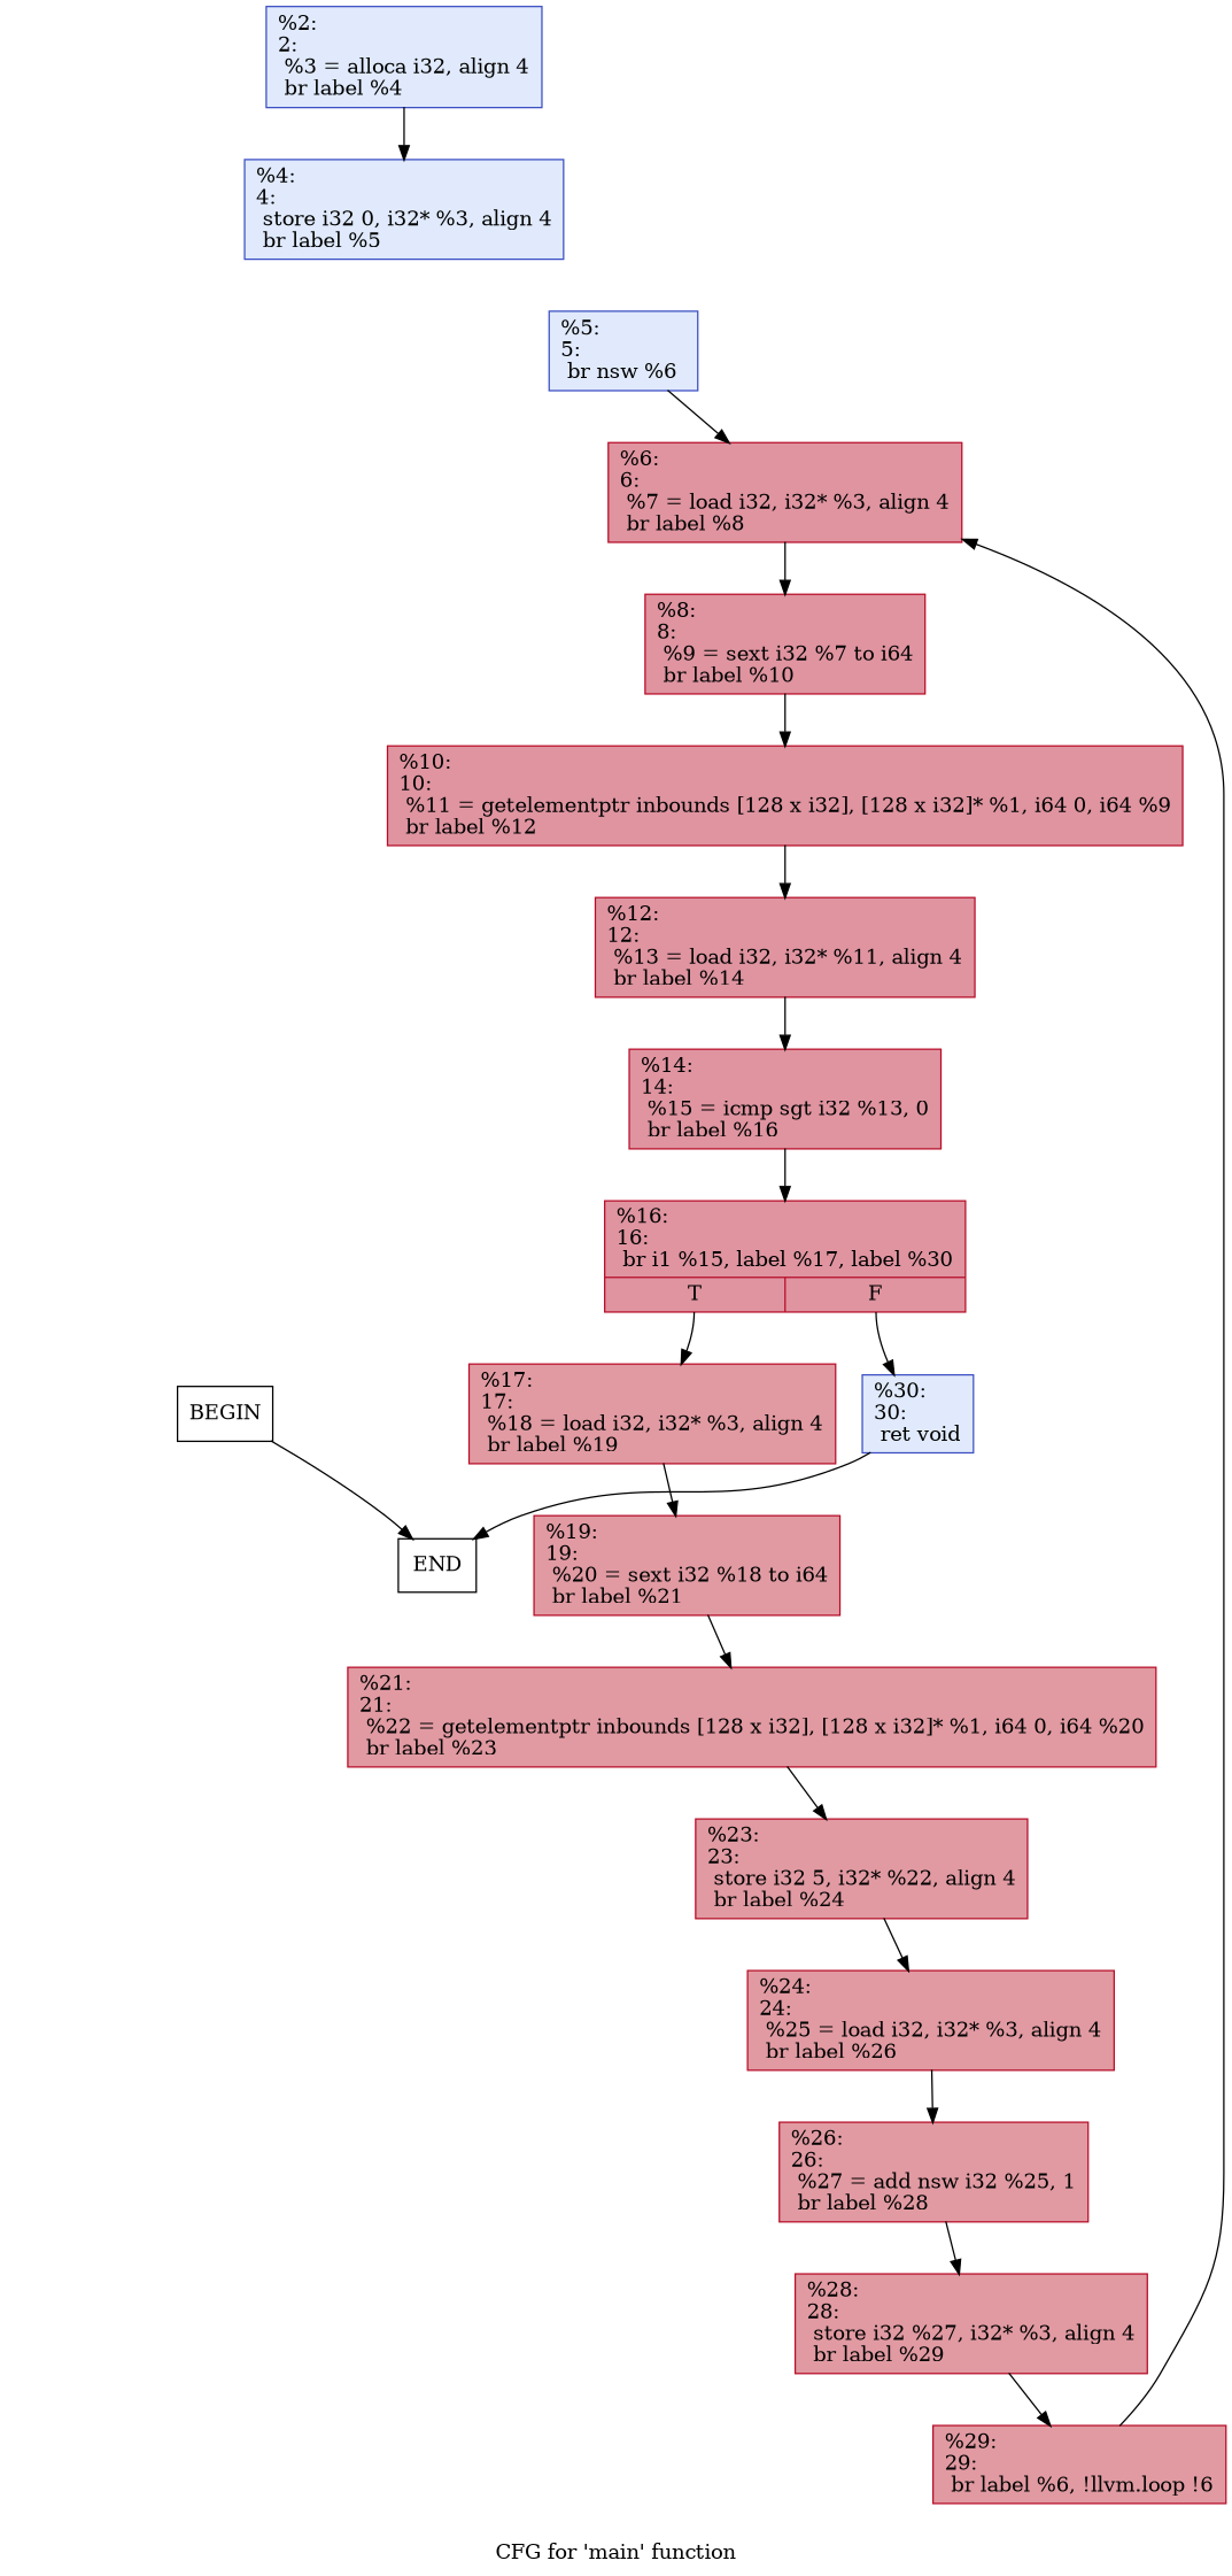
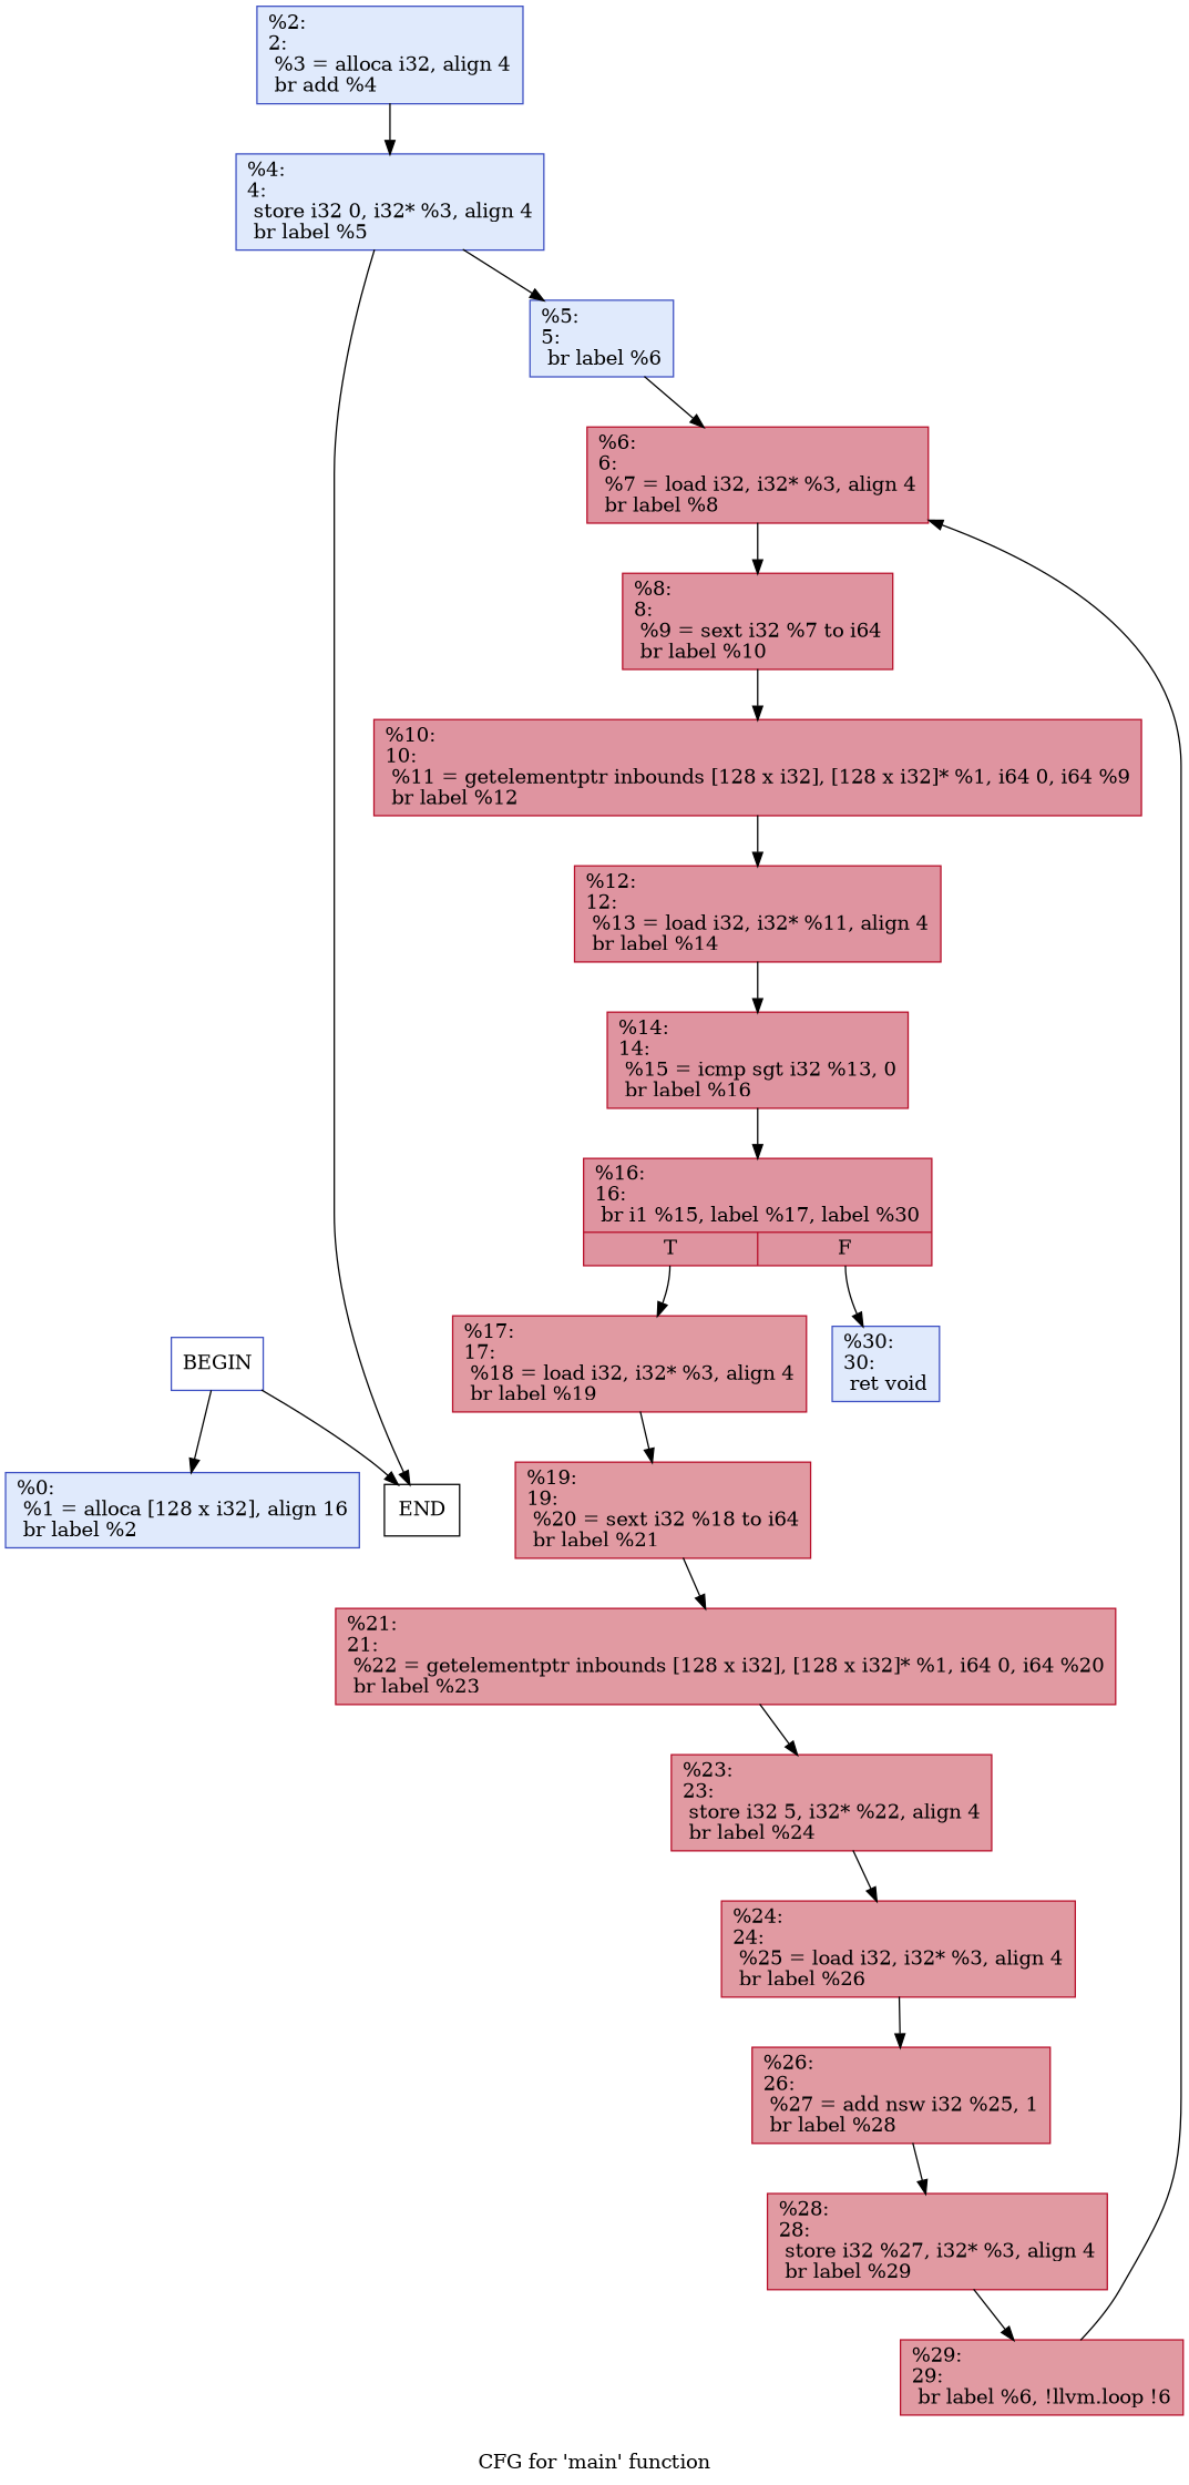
  digraph {
    label="CFG for 'main' function"
    node [shape=record color="#b70d28ff" fillcolor="#bb1b2c70" style=filled]
-   n1 [label=BEGIN color="" fillcolor="" style=""]
+   n1 [label=BEGIN color="#3d50c3ff" fillcolor="" style=""]
+   n2 [color="#3d50c3ff" fillcolor="#b9d0f970" label="{%0:\l  %1 = alloca [128 x i32], align 16\l  br label %2\l}"]
    n3 [label=END color="" fillcolor="" style=""]
-   n4 [color="#3d50c3ff" fillcolor="#b9d0f970" label="{%2:\l2:                                                \l  %3 = alloca i32, align 4\l  br label %4\l}"]
+   n4 [color="#3d50c3ff" fillcolor="#b9d0f970" label="{%2:\l2:                                                \l  %3 = alloca i32, align 4\l  br add %4\l}"]
    n5 [color="#3d50c3ff" fillcolor="#b9d0f970" label="{%4:\l4:                                                \l  store i32 0, i32* %3, align 4\l  br label %5\l}"]
-   n6 [color="#3d50c3ff" fillcolor="#b9d0f970" label="{%5:\l5:                                                \l  br nsw %6\l}"]
+   n6 [color="#3d50c3ff" fillcolor="#b9d0f970" label="{%5:\l5:                                                \l  br label %6\l}"]
    n7 [fillcolor="#b70d2870" label="{%6:\l6:                                                \l  %7 = load i32, i32* %3, align 4\l  br label %8\l}"]
    n8 [fillcolor="#b70d2870" label="{%8:\l8:                                                \l  %9 = sext i32 %7 to i64\l  br label %10\l}"]
    n9 [fillcolor="#b70d2870" label="{%10:\l10:                                               \l  %11 = getelementptr inbounds [128 x i32], [128 x i32]* %1, i64 0, i64 %9\l  br label %12\l}"]
    n10 [fillcolor="#b70d2870" label="{%12:\l12:                                               \l  %13 = load i32, i32* %11, align 4\l  br label %14\l}"]
    n11 [fillcolor="#b70d2870" label="{%14:\l14:                                               \l  %15 = icmp sgt i32 %13, 0\l  br label %16\l}"]
    n12 [fillcolor="#b70d2870" label="{%16:\l16:                                               \l  br i1 %15, label %17, label %30\l|{<s0>T|<s1>F}}"]
    n13 [label="{%17:\l17:                                               \l  %18 = load i32, i32* %3, align 4\l  br label %19\l}"]
    n14 [color="#3d50c3ff" fillcolor="#b9d0f970" label="{%30:\l30:                                               \l  ret void\l}"]
    n15 [label="{%19:\l19:                                               \l  %20 = sext i32 %18 to i64\l  br label %21\l}"]
    n16 [label="{%21:\l21:                                               \l  %22 = getelementptr inbounds [128 x i32], [128 x i32]* %1, i64 0, i64 %20\l  br label %23\l}"]
    n17 [label="{%23:\l23:                                               \l  store i32 5, i32* %22, align 4\l  br label %24\l}"]
    n18 [label="{%24:\l24:                                               \l  %25 = load i32, i32* %3, align 4\l  br label %26\l}"]
    n19 [label="{%26:\l26:                                               \l  %27 = add nsw i32 %25, 1\l  br label %28\l}"]
    n20 [label="{%28:\l28:                                               \l  store i32 %27, i32* %3, align 4\l  br label %29\l}"]
    n21 [label="{%29:\l29:                                               \l  br label %6, !llvm.loop !6\l}"]
+   n1 -> n2
    n1 -> n3
    n4 -> n5
+   n5 -> n6
    n6 -> n7
    n7 -> n8
    n8 -> n9
    n9 -> n10
    n10 -> n11
    n11 -> n12
    n12 -> n13 [tailport=s0]
    n12 -> n14 [tailport=s1]
    n13 -> n15
-   n14 -> n3
+   n5 -> n3
    n15 -> n16
    n16 -> n17
    n17 -> n18
    n18 -> n19
    n19 -> n20
    n20 -> n21
    n21 -> n7
  }
